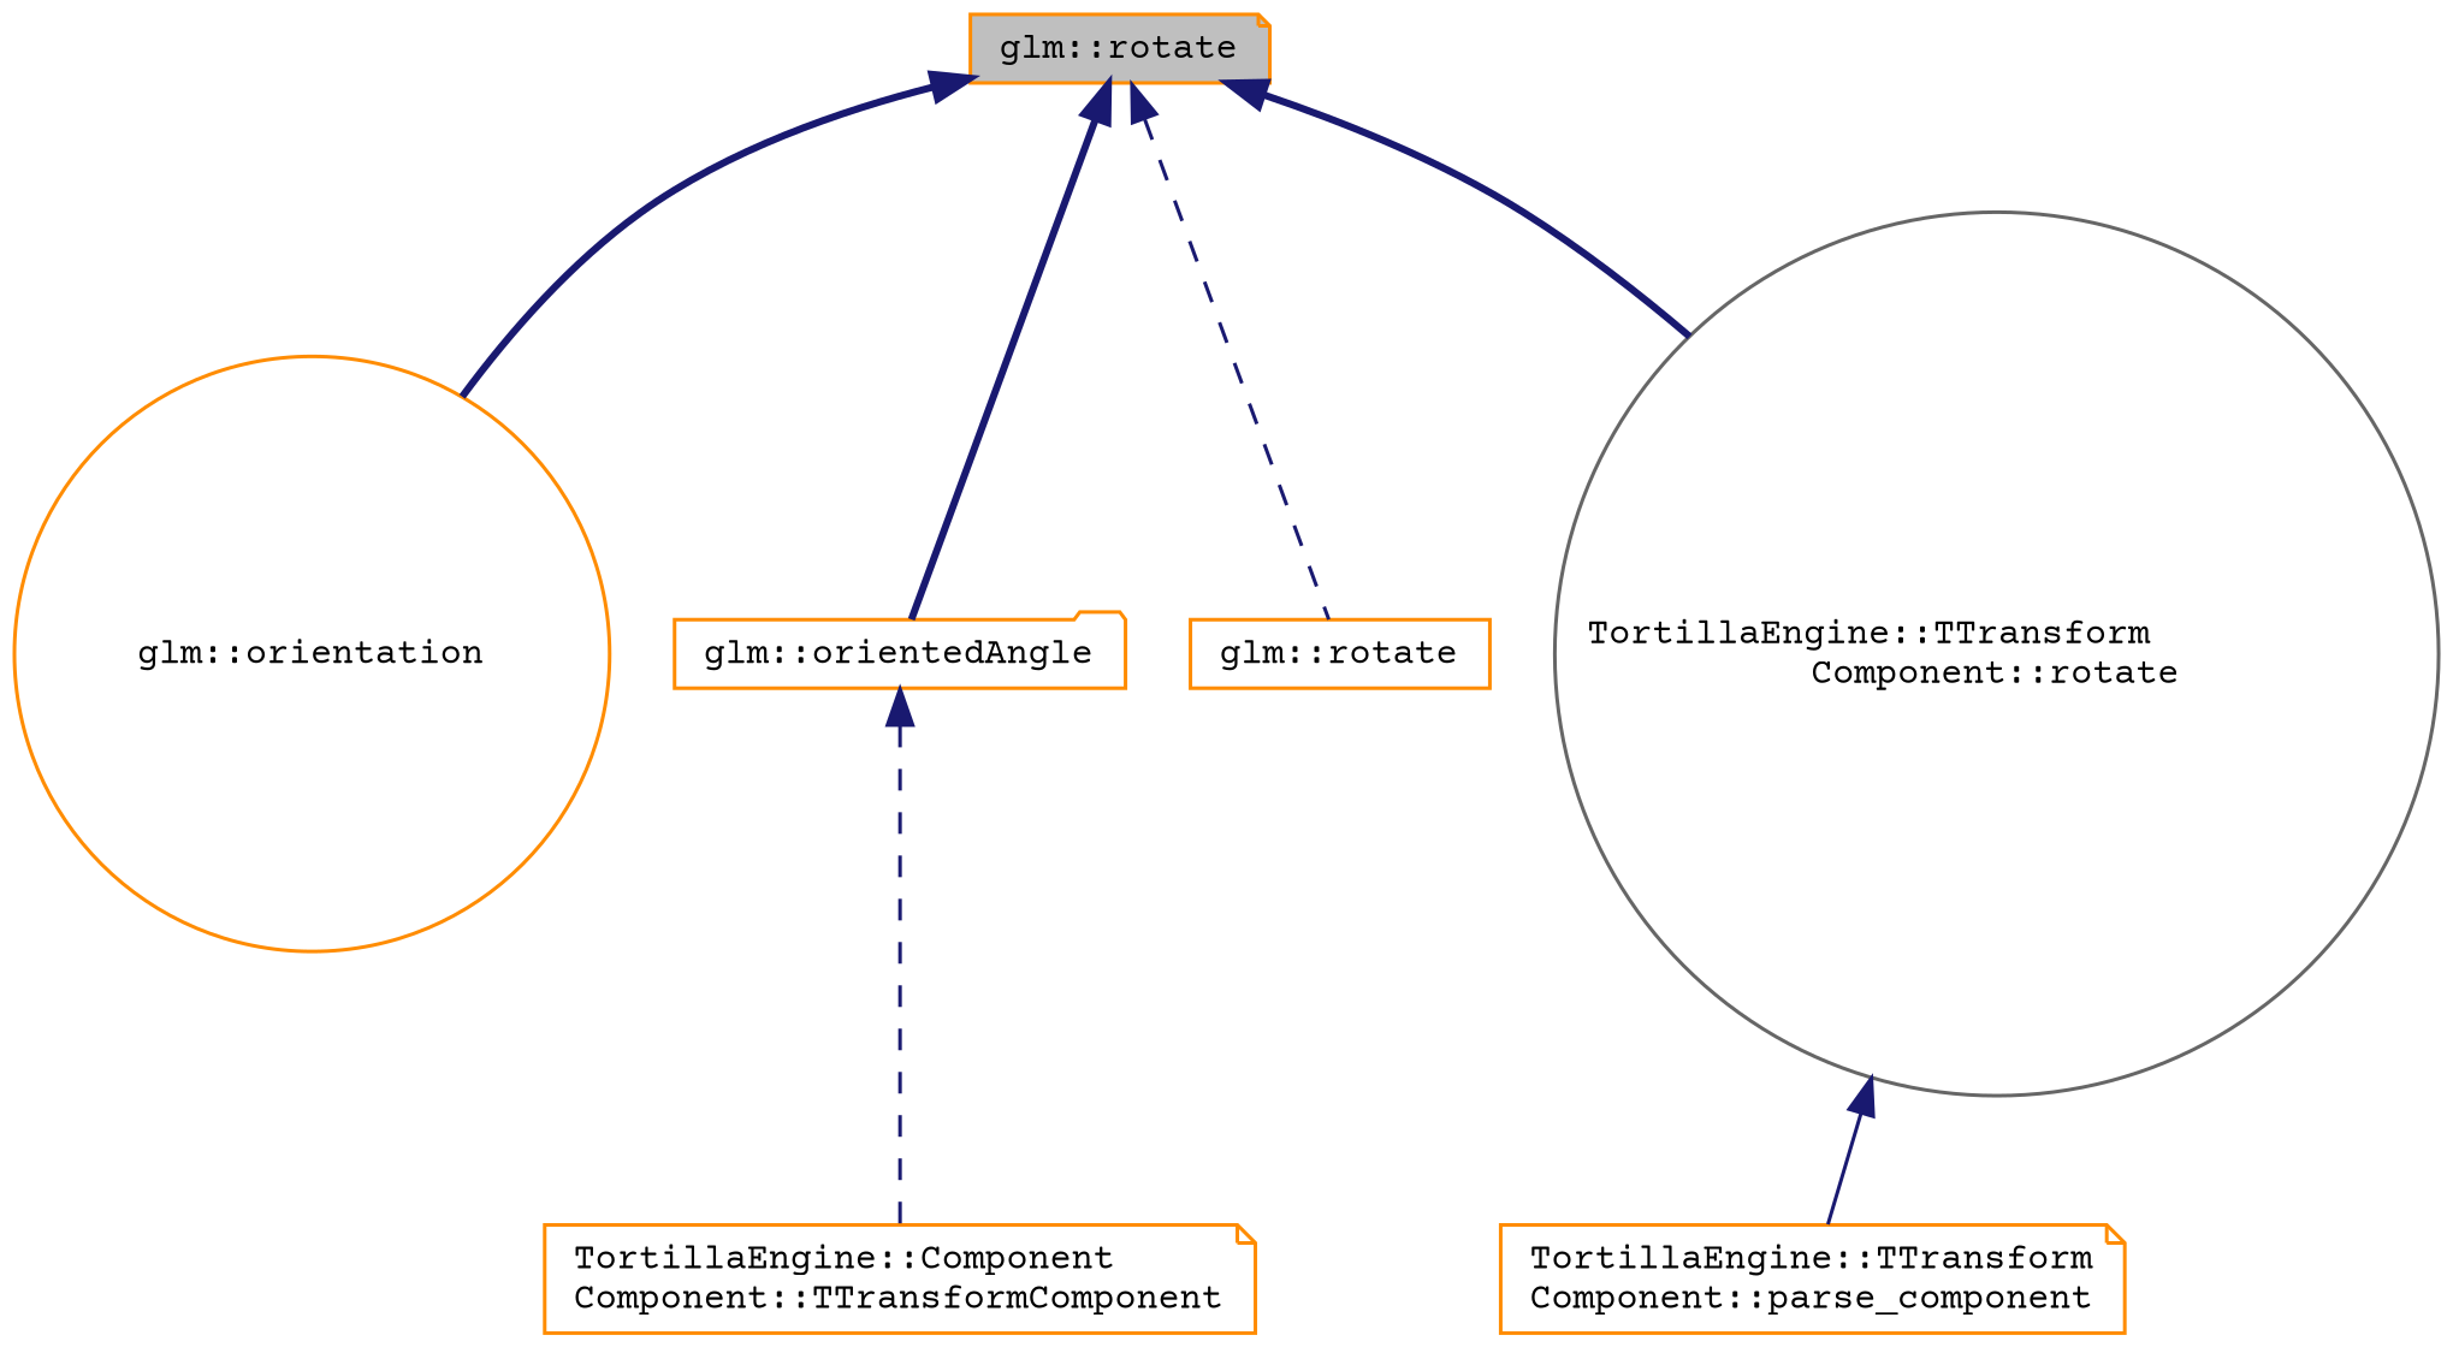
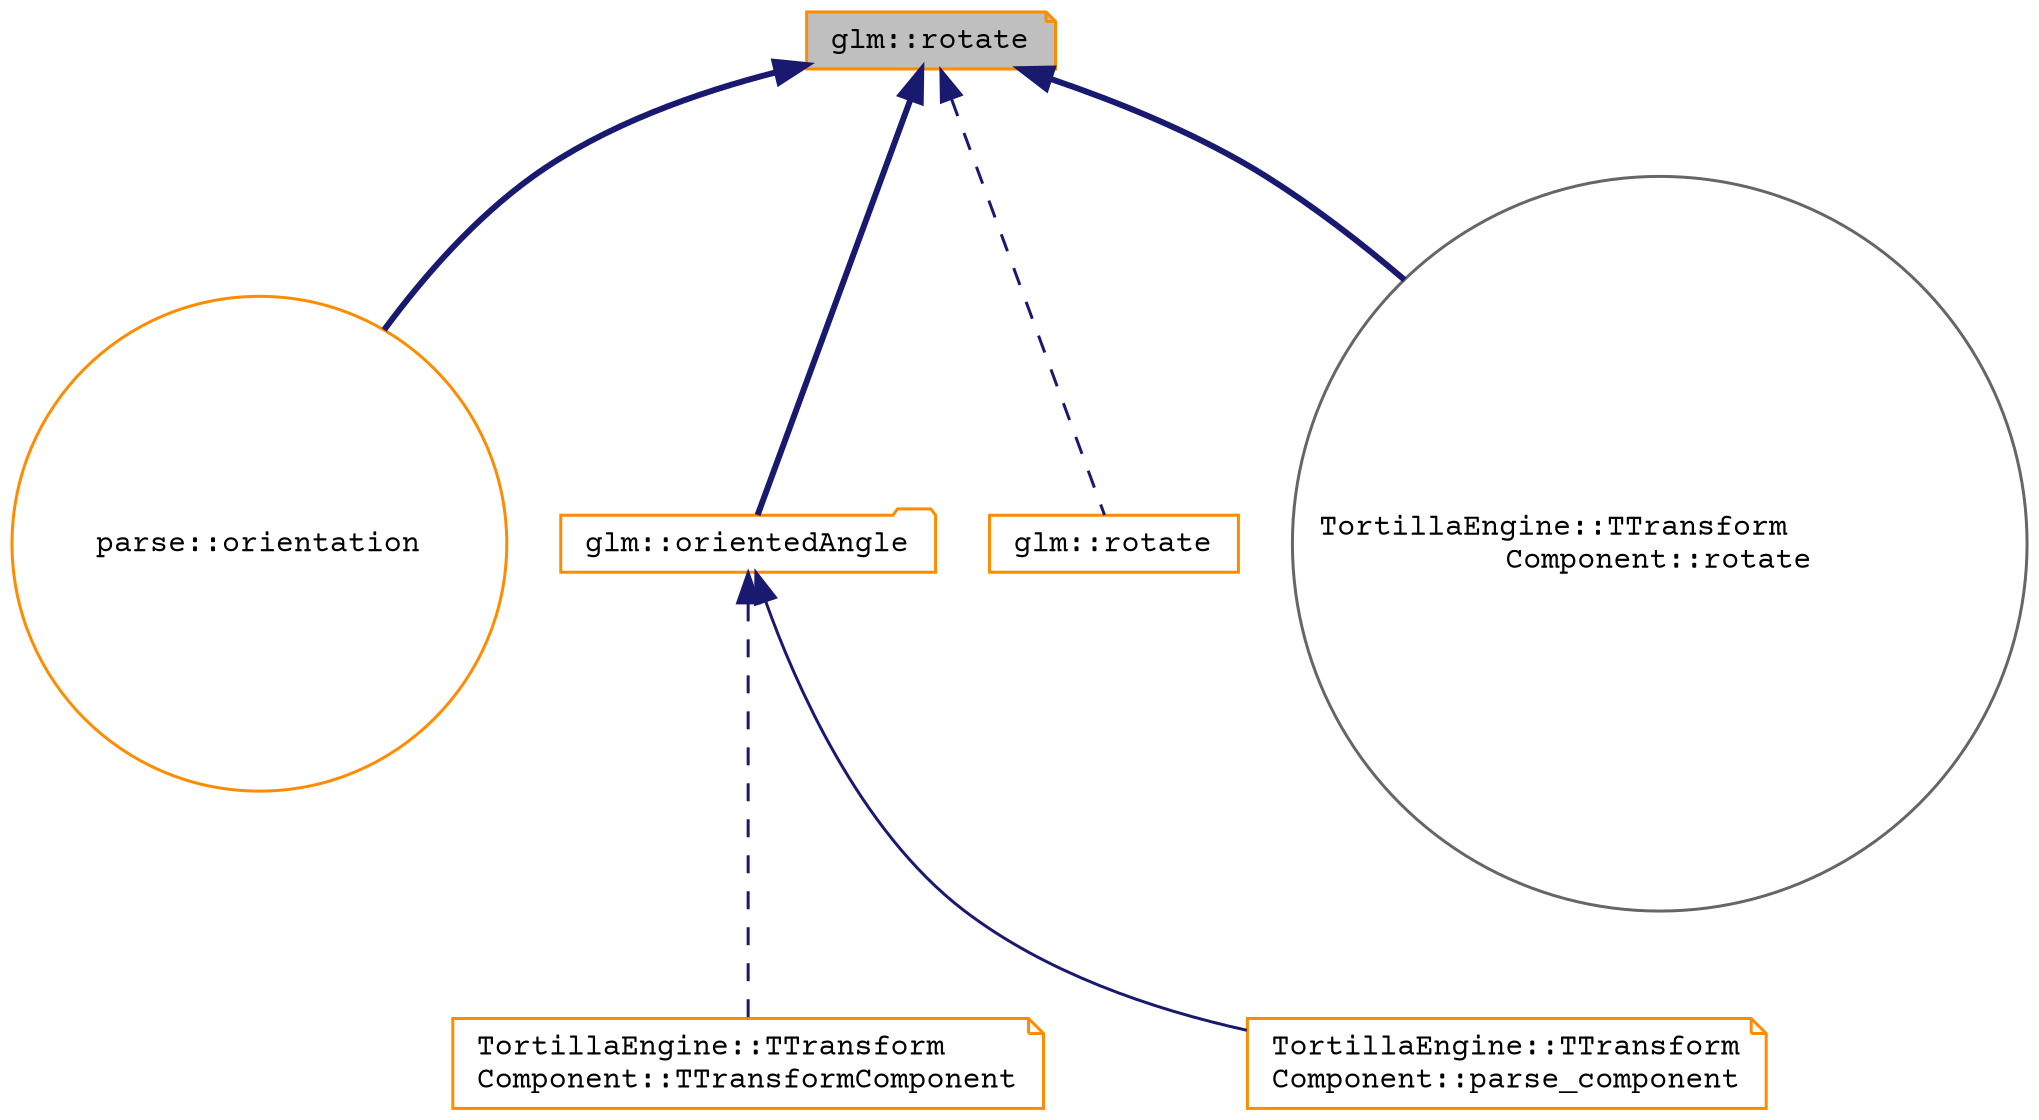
  digraph {
    fontname="Courier Prime"
    rankdir=TB
    node [color=darkorange fillcolor=white fontname="Courier Prime" fontsize=10 shape=note style=filled]
    edge [color=midnightblue dir=back fontname="Courier Prime" fontsize=10 labelfontname=Helvetica labelfontsize=10 style=bold]
    n1 [fillcolor=grey75 fontcolor=black height=0.2 label="glm::rotate" width=0.4]
-   n2 [height=0.2 label="glm::orientation" shape=circle width=0.4]
+   n2 [height=0.2 label="parse::orientation" shape=circle width=0.4]
    n3 [height=0.2 label="glm::orientedAngle" shape=folder width=0.4]
    n4 [height=0.2 label="glm::rotate" shape=box width=0.4]
    n5 [color=gray40 height=0.2 label="TortillaEngine::TTransform\lComponent::rotate" shape=circle width=0.4]
-   n6 [height=0.2 label="TortillaEngine::Component\lComponent::TTransformComponent" width=0.4]
+   n6 [height=0.2 label="TortillaEngine::TTransform\lComponent::TTransformComponent" width=0.4]
    n7 [height=0.2 label="TortillaEngine::TTransform\lComponent::parse_component" width=0.4]
    n1 -> n2
    n1 -> n3
    n1 -> n4 [style=dashed]
    n1 -> n5
    n3 -> n6 [style=dashed]
-   n5 -> n7 [style=solid]
+   n3 -> n7 [style=solid]
  }
